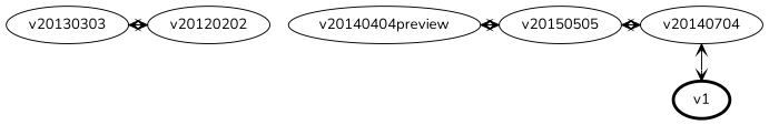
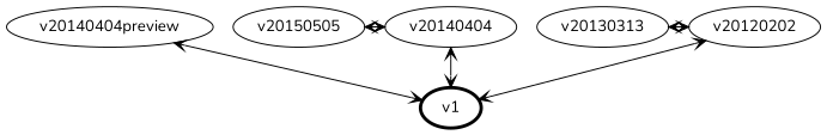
  graph {
    fontname=Nunito
    node [fontname=Nunito group=api shape=ellipse]
    edge [arrowhead=vee arrowtail=vee dir=both fontname=Nunito]
    v20120202
-   v20130303
+   v20130303 [label=v20130313]
    v20140404preview
-   v20140404 [label=v20140704]
+   v20140404
    v20150505
    v1 [penwidth=3 group=""]
    subgraph sub_1 {
      label="API Versions"
      labelloc=t
      rank=same
      v20120202
      v20130303
      v20140404preview
      v20140404
      v20150505
    }
+   v20120202 -- v1
    v20130303 -- v20120202
-   v20140404preview -- v20150505
+   v20140404preview -- v1
    v20140404 -- v1
    v20150505 -- v20140404
  }
